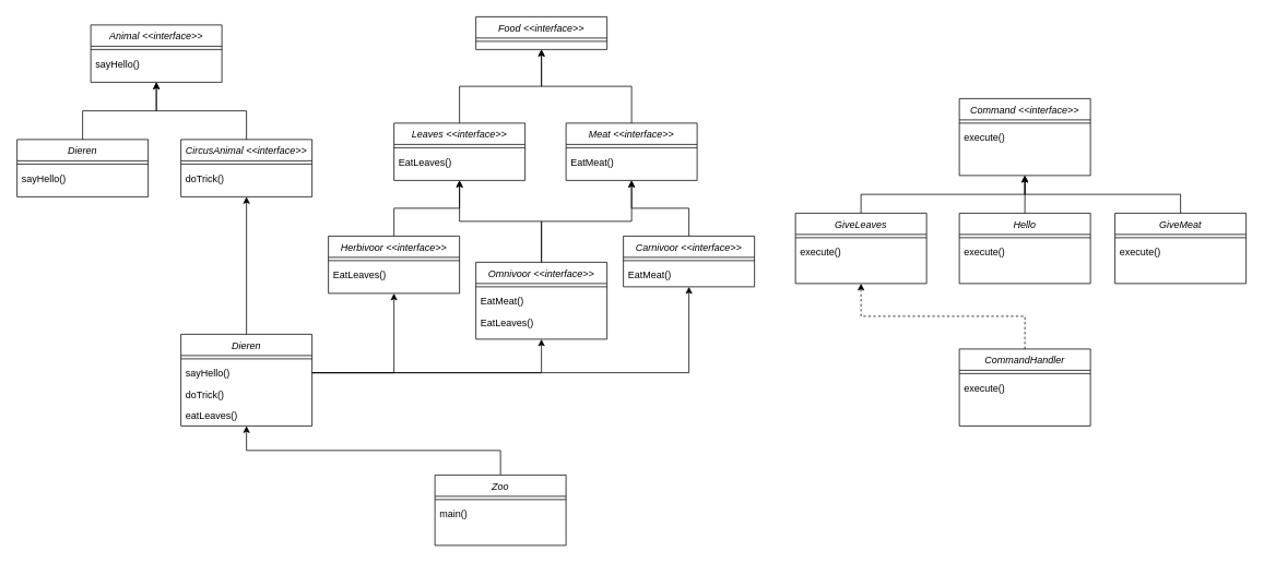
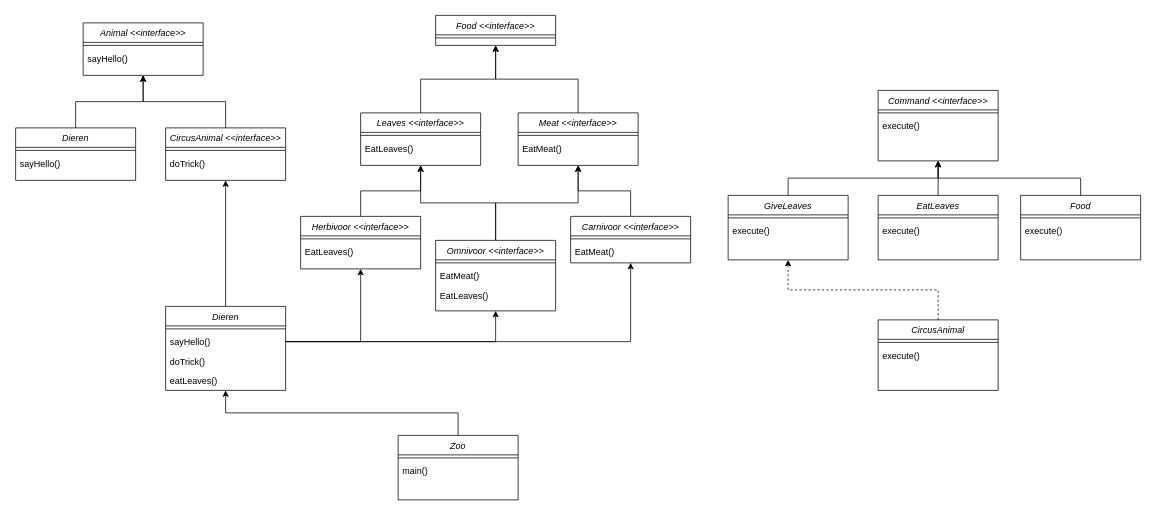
  <mxCell id="0" />
  <mxCell id="1" parent="0" />
  <mxCell id="2" style="edgeStyle=orthogonalEdgeStyle;rounded=0;orthogonalLoop=1;jettySize=auto;html=1;exitX=0.5;exitY=0;exitDx=0;exitDy=0;" parent="1" source="51" target="48" edge="1"><mxGeometry relative="1" as="geometry" /></mxCell>
  <mxCell id="3" style="edgeStyle=orthogonalEdgeStyle;rounded=0;orthogonalLoop=1;jettySize=auto;html=1;exitX=0.5;exitY=0;exitDx=0;exitDy=0;" parent="1" source="54" target="48" edge="1"><mxGeometry relative="1" as="geometry" /></mxCell>
  <mxCell id="4" style="edgeStyle=orthogonalEdgeStyle;rounded=0;orthogonalLoop=1;jettySize=auto;html=1;" parent="1" source="60" target="51" edge="1"><mxGeometry relative="1" as="geometry" /></mxCell>
  <mxCell id="5" value="Food &lt;&lt;interface&gt;&gt;" style="swimlane;fontStyle=2;align=center;verticalAlign=top;childLayout=stackLayout;horizontal=1;startSize=26;horizontalStack=0;resizeParent=1;resizeLast=0;collapsible=1;marginBottom=0;rounded=0;shadow=0;strokeWidth=1;" parent="1" vertex="1"><mxGeometry x="580" y="20" width="160" height="40" as="geometry"><mxRectangle x="230" y="140" width="160" height="26" as="alternateBounds" /></mxGeometry></mxCell>
  <mxCell id="6" value="" style="line;html=1;strokeWidth=1;align=left;verticalAlign=middle;spacingTop=-1;spacingLeft=3;spacingRight=3;rotatable=0;labelPosition=right;points=[];portConstraint=eastwest;" parent="5" vertex="1"><mxGeometry y="26" width="160" height="8" as="geometry" /></mxCell>
  <mxCell id="7" style="edgeStyle=orthogonalEdgeStyle;rounded=0;orthogonalLoop=1;jettySize=auto;html=1;exitX=0.5;exitY=0;exitDx=0;exitDy=0;" parent="1" source="8" target="5" edge="1"><mxGeometry relative="1" as="geometry" /></mxCell>
  <mxCell id="8" value="Leaves &lt;&lt;interface&gt;&gt;" style="swimlane;fontStyle=2;align=center;verticalAlign=top;childLayout=stackLayout;horizontal=1;startSize=26;horizontalStack=0;resizeParent=1;resizeLast=0;collapsible=1;marginBottom=0;rounded=0;shadow=0;strokeWidth=1;" parent="1" vertex="1"><mxGeometry x="480" y="150" width="160" height="70" as="geometry"><mxRectangle x="230" y="140" width="160" height="26" as="alternateBounds" /></mxGeometry></mxCell>
  <mxCell id="9" value="" style="line;html=1;strokeWidth=1;align=left;verticalAlign=middle;spacingTop=-1;spacingLeft=3;spacingRight=3;rotatable=0;labelPosition=right;points=[];portConstraint=eastwest;" parent="8" vertex="1"><mxGeometry y="26" width="160" height="8" as="geometry" /></mxCell>
  <mxCell id="10" value="EatLeaves()" style="text;align=left;verticalAlign=top;spacingLeft=4;spacingRight=4;overflow=hidden;rotatable=0;points=[[0,0.5],[1,0.5]];portConstraint=eastwest;" parent="8" vertex="1"><mxGeometry y="34" width="160" height="26" as="geometry" /></mxCell>
  <mxCell id="11" style="edgeStyle=orthogonalEdgeStyle;rounded=0;orthogonalLoop=1;jettySize=auto;html=1;exitX=0.5;exitY=0;exitDx=0;exitDy=0;" parent="1" source="12" target="5" edge="1"><mxGeometry relative="1" as="geometry" /></mxCell>
  <mxCell id="12" value="Meat &lt;&lt;interface&gt;&gt;" style="swimlane;fontStyle=2;align=center;verticalAlign=top;childLayout=stackLayout;horizontal=1;startSize=26;horizontalStack=0;resizeParent=1;resizeLast=0;collapsible=1;marginBottom=0;rounded=0;shadow=0;strokeWidth=1;" parent="1" vertex="1"><mxGeometry x="690" y="150" width="160" height="70" as="geometry"><mxRectangle x="230" y="140" width="160" height="26" as="alternateBounds" /></mxGeometry></mxCell>
  <mxCell id="13" value="" style="line;html=1;strokeWidth=1;align=left;verticalAlign=middle;spacingTop=-1;spacingLeft=3;spacingRight=3;rotatable=0;labelPosition=right;points=[];portConstraint=eastwest;" parent="12" vertex="1"><mxGeometry y="26" width="160" height="8" as="geometry" /></mxCell>
  <mxCell id="14" value="EatMeat()" style="text;align=left;verticalAlign=top;spacingLeft=4;spacingRight=4;overflow=hidden;rotatable=0;points=[[0,0.5],[1,0.5]];portConstraint=eastwest;" parent="12" vertex="1"><mxGeometry y="34" width="160" height="26" as="geometry" /></mxCell>
  <mxCell id="15" style="edgeStyle=orthogonalEdgeStyle;rounded=0;orthogonalLoop=1;jettySize=auto;html=1;exitX=0.5;exitY=0;exitDx=0;exitDy=0;" parent="1" source="19" target="8" edge="1"><mxGeometry relative="1" as="geometry" /></mxCell>
  <mxCell id="16" style="edgeStyle=orthogonalEdgeStyle;rounded=0;orthogonalLoop=1;jettySize=auto;html=1;exitX=0.5;exitY=0;exitDx=0;exitDy=0;" parent="1" source="65" target="12" edge="1"><mxGeometry relative="1" as="geometry" /></mxCell>
  <mxCell id="17" style="edgeStyle=orthogonalEdgeStyle;rounded=0;orthogonalLoop=1;jettySize=auto;html=1;exitX=0.5;exitY=0;exitDx=0;exitDy=0;" parent="1" source="65" target="8" edge="1"><mxGeometry relative="1" as="geometry" /></mxCell>
  <mxCell id="18" style="edgeStyle=orthogonalEdgeStyle;rounded=0;orthogonalLoop=1;jettySize=auto;html=1;exitX=0.5;exitY=0;exitDx=0;exitDy=0;" parent="1" source="22" target="12" edge="1"><mxGeometry relative="1" as="geometry" /></mxCell>
  <mxCell id="19" value="Herbivoor &lt;&lt;interface&gt;&gt;" style="swimlane;fontStyle=2;align=center;verticalAlign=top;childLayout=stackLayout;horizontal=1;startSize=26;horizontalStack=0;resizeParent=1;resizeLast=0;collapsible=1;marginBottom=0;rounded=0;shadow=0;strokeWidth=1;" parent="1" vertex="1"><mxGeometry x="400" y="288" width="160" height="70" as="geometry"><mxRectangle x="230" y="140" width="160" height="26" as="alternateBounds" /></mxGeometry></mxCell>
  <mxCell id="20" value="" style="line;html=1;strokeWidth=1;align=left;verticalAlign=middle;spacingTop=-1;spacingLeft=3;spacingRight=3;rotatable=0;labelPosition=right;points=[];portConstraint=eastwest;" parent="19" vertex="1"><mxGeometry y="26" width="160" height="8" as="geometry" /></mxCell>
  <mxCell id="21" value="EatLeaves()" style="text;align=left;verticalAlign=top;spacingLeft=4;spacingRight=4;overflow=hidden;rotatable=0;points=[[0,0.5],[1,0.5]];portConstraint=eastwest;" parent="19" vertex="1"><mxGeometry y="34" width="160" height="26" as="geometry" /></mxCell>
  <mxCell id="22" value="Carnivoor &lt;&lt;interface&gt;&gt;" style="swimlane;fontStyle=2;align=center;verticalAlign=top;childLayout=stackLayout;horizontal=1;startSize=26;horizontalStack=0;resizeParent=1;resizeLast=0;collapsible=1;marginBottom=0;rounded=0;shadow=0;strokeWidth=1;" parent="1" vertex="1"><mxGeometry x="760" y="288" width="160" height="62" as="geometry"><mxRectangle x="230" y="140" width="160" height="26" as="alternateBounds" /></mxGeometry></mxCell>
  <mxCell id="23" value="" style="line;html=1;strokeWidth=1;align=left;verticalAlign=middle;spacingTop=-1;spacingLeft=3;spacingRight=3;rotatable=0;labelPosition=right;points=[];portConstraint=eastwest;" parent="22" vertex="1"><mxGeometry y="26" width="160" height="8" as="geometry" /></mxCell>
  <mxCell id="24" value="EatMeat()" style="text;align=left;verticalAlign=top;spacingLeft=4;spacingRight=4;overflow=hidden;rotatable=0;points=[[0,0.5],[1,0.5]];portConstraint=eastwest;" parent="22" vertex="1"><mxGeometry y="34" width="160" height="26" as="geometry" /></mxCell>
  <mxCell id="25" style="edgeStyle=orthogonalEdgeStyle;rounded=0;orthogonalLoop=1;jettySize=auto;html=1;exitX=0.5;exitY=0;exitDx=0;exitDy=0;" parent="1" source="40" target="31" edge="1"><mxGeometry relative="1" as="geometry" /></mxCell>
  <mxCell id="26" style="edgeStyle=orthogonalEdgeStyle;rounded=0;orthogonalLoop=1;jettySize=auto;html=1;exitX=0.5;exitY=0;exitDx=0;exitDy=0;" parent="1" source="37" target="31" edge="1"><mxGeometry relative="1" as="geometry" /></mxCell>
  <mxCell id="27" style="edgeStyle=orthogonalEdgeStyle;rounded=0;orthogonalLoop=1;jettySize=auto;html=1;exitX=0.5;exitY=0;exitDx=0;exitDy=0;" parent="1" source="34" target="31" edge="1"><mxGeometry relative="1" as="geometry" /></mxCell>
  <mxCell id="28" style="edgeStyle=orthogonalEdgeStyle;rounded=0;orthogonalLoop=1;jettySize=auto;html=1;exitX=1;exitY=0.5;exitDx=0;exitDy=0;" parent="1" source="62" target="19" edge="1"><mxGeometry relative="1" as="geometry" /></mxCell>
  <mxCell id="29" style="edgeStyle=orthogonalEdgeStyle;rounded=0;orthogonalLoop=1;jettySize=auto;html=1;exitX=1;exitY=0.5;exitDx=0;exitDy=0;" parent="1" source="62" target="65" edge="1"><mxGeometry relative="1" as="geometry" /></mxCell>
  <mxCell id="30" style="edgeStyle=orthogonalEdgeStyle;rounded=0;orthogonalLoop=1;jettySize=auto;html=1;exitX=1;exitY=0.5;exitDx=0;exitDy=0;" parent="1" source="62" target="22" edge="1"><mxGeometry relative="1" as="geometry" /></mxCell>
  <mxCell id="31" value="Command &lt;&lt;interface&gt;&gt;" style="swimlane;fontStyle=2;align=center;verticalAlign=top;childLayout=stackLayout;horizontal=1;startSize=26;horizontalStack=0;resizeParent=1;resizeLast=0;collapsible=1;marginBottom=0;rounded=0;shadow=0;strokeWidth=1;" parent="1" vertex="1"><mxGeometry x="1170" y="120" width="160" height="94" as="geometry"><mxRectangle x="230" y="140" width="160" height="26" as="alternateBounds" /></mxGeometry></mxCell>
  <mxCell id="32" value="" style="line;html=1;strokeWidth=1;align=left;verticalAlign=middle;spacingTop=-1;spacingLeft=3;spacingRight=3;rotatable=0;labelPosition=right;points=[];portConstraint=eastwest;" parent="31" vertex="1"><mxGeometry y="26" width="160" height="8" as="geometry" /></mxCell>
  <mxCell id="33" value="execute()" style="text;align=left;verticalAlign=top;spacingLeft=4;spacingRight=4;overflow=hidden;rotatable=0;points=[[0,0.5],[1,0.5]];portConstraint=eastwest;" parent="31" vertex="1"><mxGeometry y="34" width="160" height="26" as="geometry" /></mxCell>
  <mxCell id="34" value="GiveLeaves" style="swimlane;fontStyle=2;align=center;verticalAlign=top;childLayout=stackLayout;horizontal=1;startSize=26;horizontalStack=0;resizeParent=1;resizeLast=0;collapsible=1;marginBottom=0;rounded=0;shadow=0;strokeWidth=1;" parent="1" vertex="1"><mxGeometry x="970" y="260" width="160" height="86" as="geometry"><mxRectangle x="230" y="140" width="160" height="26" as="alternateBounds" /></mxGeometry></mxCell>
  <mxCell id="35" value="" style="line;html=1;strokeWidth=1;align=left;verticalAlign=middle;spacingTop=-1;spacingLeft=3;spacingRight=3;rotatable=0;labelPosition=right;points=[];portConstraint=eastwest;" parent="34" vertex="1"><mxGeometry y="26" width="160" height="8" as="geometry" /></mxCell>
  <mxCell id="36" value="execute()" style="text;align=left;verticalAlign=top;spacingLeft=4;spacingRight=4;overflow=hidden;rotatable=0;points=[[0,0.5],[1,0.5]];portConstraint=eastwest;" parent="34" vertex="1"><mxGeometry y="34" width="160" height="26" as="geometry" /></mxCell>
- <mxCell id="37" value="Hello" style="swimlane;fontStyle=2;align=center;verticalAlign=top;childLayout=stackLayout;horizontal=1;startSize=26;horizontalStack=0;resizeParent=1;resizeLast=0;collapsible=1;marginBottom=0;rounded=0;shadow=0;strokeWidth=1;" parent="1" vertex="1"><mxGeometry x="1170" y="260" width="160" height="86" as="geometry"><mxRectangle x="230" y="140" width="160" height="26" as="alternateBounds" /></mxGeometry></mxCell>
+ <mxCell id="37" value="EatLeaves" style="swimlane;fontStyle=2;align=center;verticalAlign=top;childLayout=stackLayout;horizontal=1;startSize=26;horizontalStack=0;resizeParent=1;resizeLast=0;collapsible=1;marginBottom=0;rounded=0;shadow=0;strokeWidth=1;" parent="1" vertex="1"><mxGeometry x="1170" y="260" width="160" height="86" as="geometry"><mxRectangle x="230" y="140" width="160" height="26" as="alternateBounds" /></mxGeometry></mxCell>
  <mxCell id="38" value="" style="line;html=1;strokeWidth=1;align=left;verticalAlign=middle;spacingTop=-1;spacingLeft=3;spacingRight=3;rotatable=0;labelPosition=right;points=[];portConstraint=eastwest;" parent="37" vertex="1"><mxGeometry y="26" width="160" height="8" as="geometry" /></mxCell>
  <mxCell id="39" value="execute()" style="text;align=left;verticalAlign=top;spacingLeft=4;spacingRight=4;overflow=hidden;rotatable=0;points=[[0,0.5],[1,0.5]];portConstraint=eastwest;" parent="37" vertex="1"><mxGeometry y="34" width="160" height="26" as="geometry" /></mxCell>
- <mxCell id="40" value="GiveMeat" style="swimlane;fontStyle=2;align=center;verticalAlign=top;childLayout=stackLayout;horizontal=1;startSize=26;horizontalStack=0;resizeParent=1;resizeLast=0;collapsible=1;marginBottom=0;rounded=0;shadow=0;strokeWidth=1;" parent="1" vertex="1"><mxGeometry x="1360" y="260" width="160" height="86" as="geometry"><mxRectangle x="230" y="140" width="160" height="26" as="alternateBounds" /></mxGeometry></mxCell>
+ <mxCell id="40" value="Food" style="swimlane;fontStyle=2;align=center;verticalAlign=top;childLayout=stackLayout;horizontal=1;startSize=26;horizontalStack=0;resizeParent=1;resizeLast=0;collapsible=1;marginBottom=0;rounded=0;shadow=0;strokeWidth=1;" parent="1" vertex="1"><mxGeometry x="1360" y="260" width="160" height="86" as="geometry"><mxRectangle x="230" y="140" width="160" height="26" as="alternateBounds" /></mxGeometry></mxCell>
  <mxCell id="41" value="" style="line;html=1;strokeWidth=1;align=left;verticalAlign=middle;spacingTop=-1;spacingLeft=3;spacingRight=3;rotatable=0;labelPosition=right;points=[];portConstraint=eastwest;" parent="40" vertex="1"><mxGeometry y="26" width="160" height="8" as="geometry" /></mxCell>
  <mxCell id="42" value="execute()" style="text;align=left;verticalAlign=top;spacingLeft=4;spacingRight=4;overflow=hidden;rotatable=0;points=[[0,0.5],[1,0.5]];portConstraint=eastwest;" parent="40" vertex="1"><mxGeometry y="34" width="160" height="26" as="geometry" /></mxCell>
  <mxCell id="43" style="edgeStyle=orthogonalEdgeStyle;rounded=0;orthogonalLoop=1;jettySize=auto;html=1;exitX=0.5;exitY=0;exitDx=0;exitDy=0;" parent="1" source="44" target="60" edge="1"><mxGeometry relative="1" as="geometry" /></mxCell>
  <mxCell id="44" value="Zoo" style="swimlane;fontStyle=2;align=center;verticalAlign=top;childLayout=stackLayout;horizontal=1;startSize=26;horizontalStack=0;resizeParent=1;resizeLast=0;collapsible=1;marginBottom=0;rounded=0;shadow=0;strokeWidth=1;" parent="1" vertex="1"><mxGeometry x="530" y="580" width="160" height="86" as="geometry"><mxRectangle x="230" y="140" width="160" height="26" as="alternateBounds" /></mxGeometry></mxCell>
  <mxCell id="45" value="" style="line;html=1;strokeWidth=1;align=left;verticalAlign=middle;spacingTop=-1;spacingLeft=3;spacingRight=3;rotatable=0;labelPosition=right;points=[];portConstraint=eastwest;" parent="44" vertex="1"><mxGeometry y="26" width="160" height="8" as="geometry" /></mxCell>
  <mxCell id="46" value="main()" style="text;align=left;verticalAlign=top;spacingLeft=4;spacingRight=4;overflow=hidden;rotatable=0;points=[[0,0.5],[1,0.5]];portConstraint=eastwest;" parent="44" vertex="1"><mxGeometry y="34" width="160" height="26" as="geometry" /></mxCell>
  <mxCell id="47" style="edgeStyle=orthogonalEdgeStyle;rounded=0;orthogonalLoop=1;jettySize=auto;html=1;exitX=0.5;exitY=0;exitDx=0;exitDy=0;dashed=1;" parent="1" source="57" target="34" edge="1"><mxGeometry relative="1" as="geometry" /></mxCell>
  <mxCell id="48" value="Animal &lt;&lt;interface&gt;&gt;" style="swimlane;fontStyle=2;align=center;verticalAlign=top;childLayout=stackLayout;horizontal=1;startSize=26;horizontalStack=0;resizeParent=1;resizeLast=0;collapsible=1;marginBottom=0;rounded=0;shadow=0;strokeWidth=1;" parent="1" vertex="1"><mxGeometry x="110" y="30" width="160" height="70" as="geometry"><mxRectangle x="230" y="140" width="160" height="26" as="alternateBounds" /></mxGeometry></mxCell>
  <mxCell id="49" value="" style="line;html=1;strokeWidth=1;align=left;verticalAlign=middle;spacingTop=-1;spacingLeft=3;spacingRight=3;rotatable=0;labelPosition=right;points=[];portConstraint=eastwest;" parent="48" vertex="1"><mxGeometry y="26" width="160" height="8" as="geometry" /></mxCell>
  <mxCell id="50" value="sayHello()" style="text;align=left;verticalAlign=top;spacingLeft=4;spacingRight=4;overflow=hidden;rotatable=0;points=[[0,0.5],[1,0.5]];portConstraint=eastwest;" parent="48" vertex="1"><mxGeometry y="34" width="160" height="26" as="geometry" /></mxCell>
  <mxCell id="51" value="CircusAnimal &lt;&lt;interface&gt;&gt;" style="swimlane;fontStyle=2;align=center;verticalAlign=top;childLayout=stackLayout;horizontal=1;startSize=26;horizontalStack=0;resizeParent=1;resizeLast=0;collapsible=1;marginBottom=0;rounded=0;shadow=0;strokeWidth=1;" parent="1" vertex="1"><mxGeometry x="220" y="170" width="160" height="70" as="geometry"><mxRectangle x="230" y="140" width="160" height="26" as="alternateBounds" /></mxGeometry></mxCell>
  <mxCell id="52" value="" style="line;html=1;strokeWidth=1;align=left;verticalAlign=middle;spacingTop=-1;spacingLeft=3;spacingRight=3;rotatable=0;labelPosition=right;points=[];portConstraint=eastwest;" parent="51" vertex="1"><mxGeometry y="26" width="160" height="8" as="geometry" /></mxCell>
  <mxCell id="53" value="doTrick()" style="text;align=left;verticalAlign=top;spacingLeft=4;spacingRight=4;overflow=hidden;rotatable=0;points=[[0,0.5],[1,0.5]];portConstraint=eastwest;" parent="51" vertex="1"><mxGeometry y="34" width="160" height="26" as="geometry" /></mxCell>
  <mxCell id="54" value="Dieren" style="swimlane;fontStyle=2;align=center;verticalAlign=top;childLayout=stackLayout;horizontal=1;startSize=26;horizontalStack=0;resizeParent=1;resizeLast=0;collapsible=1;marginBottom=0;rounded=0;shadow=0;strokeWidth=1;" parent="1" vertex="1"><mxGeometry x="20" y="170" width="160" height="70" as="geometry"><mxRectangle x="230" y="140" width="160" height="26" as="alternateBounds" /></mxGeometry></mxCell>
  <mxCell id="55" value="" style="line;html=1;strokeWidth=1;align=left;verticalAlign=middle;spacingTop=-1;spacingLeft=3;spacingRight=3;rotatable=0;labelPosition=right;points=[];portConstraint=eastwest;" parent="54" vertex="1"><mxGeometry y="26" width="160" height="8" as="geometry" /></mxCell>
  <mxCell id="56" value="sayHello()" style="text;align=left;verticalAlign=top;spacingLeft=4;spacingRight=4;overflow=hidden;rotatable=0;points=[[0,0.5],[1,0.5]];portConstraint=eastwest;" parent="54" vertex="1"><mxGeometry y="34" width="160" height="26" as="geometry" /></mxCell>
- <mxCell id="57" value="CommandHandler" style="swimlane;fontStyle=2;align=center;verticalAlign=top;childLayout=stackLayout;horizontal=1;startSize=26;horizontalStack=0;resizeParent=1;resizeLast=0;collapsible=1;marginBottom=0;rounded=0;shadow=0;strokeWidth=1;" parent="1" vertex="1"><mxGeometry x="1170" y="426" width="160" height="94" as="geometry"><mxRectangle x="230" y="140" width="160" height="26" as="alternateBounds" /></mxGeometry></mxCell>
+ <mxCell id="57" value="CircusAnimal" style="swimlane;fontStyle=2;align=center;verticalAlign=top;childLayout=stackLayout;horizontal=1;startSize=26;horizontalStack=0;resizeParent=1;resizeLast=0;collapsible=1;marginBottom=0;rounded=0;shadow=0;strokeWidth=1;" parent="1" vertex="1"><mxGeometry x="1170" y="426" width="160" height="94" as="geometry"><mxRectangle x="230" y="140" width="160" height="26" as="alternateBounds" /></mxGeometry></mxCell>
  <mxCell id="58" value="" style="line;html=1;strokeWidth=1;align=left;verticalAlign=middle;spacingTop=-1;spacingLeft=3;spacingRight=3;rotatable=0;labelPosition=right;points=[];portConstraint=eastwest;" parent="57" vertex="1"><mxGeometry y="26" width="160" height="8" as="geometry" /></mxCell>
  <mxCell id="59" value="execute()" style="text;align=left;verticalAlign=top;spacingLeft=4;spacingRight=4;overflow=hidden;rotatable=0;points=[[0,0.5],[1,0.5]];portConstraint=eastwest;" parent="57" vertex="1"><mxGeometry y="34" width="160" height="26" as="geometry" /></mxCell>
  <mxCell id="60" value="Dieren" style="swimlane;fontStyle=2;align=center;verticalAlign=top;childLayout=stackLayout;horizontal=1;startSize=26;horizontalStack=0;resizeParent=1;resizeLast=0;collapsible=1;marginBottom=0;rounded=0;shadow=0;strokeWidth=1;" parent="1" vertex="1"><mxGeometry x="220" y="408" width="160" height="112" as="geometry"><mxRectangle x="230" y="140" width="160" height="26" as="alternateBounds" /></mxGeometry></mxCell>
  <mxCell id="61" value="" style="line;html=1;strokeWidth=1;align=left;verticalAlign=middle;spacingTop=-1;spacingLeft=3;spacingRight=3;rotatable=0;labelPosition=right;points=[];portConstraint=eastwest;" parent="60" vertex="1"><mxGeometry y="26" width="160" height="8" as="geometry" /></mxCell>
  <mxCell id="62" value="sayHello()" style="text;align=left;verticalAlign=top;spacingLeft=4;spacingRight=4;overflow=hidden;rotatable=0;points=[[0,0.5],[1,0.5]];portConstraint=eastwest;" parent="60" vertex="1"><mxGeometry y="34" width="160" height="26" as="geometry" /></mxCell>
  <mxCell id="63" value="doTrick()" style="text;align=left;verticalAlign=top;spacingLeft=4;spacingRight=4;overflow=hidden;rotatable=0;points=[[0,0.5],[1,0.5]];portConstraint=eastwest;" parent="60" vertex="1"><mxGeometry y="60" width="160" height="26" as="geometry" /></mxCell>
  <mxCell id="64" value="eatLeaves()" style="text;align=left;verticalAlign=top;spacingLeft=4;spacingRight=4;overflow=hidden;rotatable=0;points=[[0,0.5],[1,0.5]];portConstraint=eastwest;" vertex="1" parent="60"><mxGeometry y="86" width="160" height="26" as="geometry" /></mxCell>
  <mxCell id="65" value="Omnivoor &lt;&lt;interface&gt;&gt;" style="swimlane;fontStyle=2;align=center;verticalAlign=top;childLayout=stackLayout;horizontal=1;startSize=26;horizontalStack=0;resizeParent=1;resizeLast=0;collapsible=1;marginBottom=0;rounded=0;shadow=0;strokeWidth=1;" parent="1" vertex="1"><mxGeometry x="580" y="320" width="160" height="94" as="geometry"><mxRectangle x="230" y="140" width="160" height="26" as="alternateBounds" /></mxGeometry></mxCell>
  <mxCell id="66" value="" style="line;html=1;strokeWidth=1;align=left;verticalAlign=middle;spacingTop=-1;spacingLeft=3;spacingRight=3;rotatable=0;labelPosition=right;points=[];portConstraint=eastwest;" parent="65" vertex="1"><mxGeometry y="26" width="160" height="8" as="geometry" /></mxCell>
  <mxCell id="67" value="EatMeat()" style="text;align=left;verticalAlign=top;spacingLeft=4;spacingRight=4;overflow=hidden;rotatable=0;points=[[0,0.5],[1,0.5]];portConstraint=eastwest;" parent="65" vertex="1"><mxGeometry y="34" width="160" height="26" as="geometry" /></mxCell>
  <mxCell id="68" value="EatLeaves()" style="text;align=left;verticalAlign=top;spacingLeft=4;spacingRight=4;overflow=hidden;rotatable=0;points=[[0,0.5],[1,0.5]];portConstraint=eastwest;" parent="65" vertex="1"><mxGeometry y="60" width="160" height="26" as="geometry" /></mxCell>
